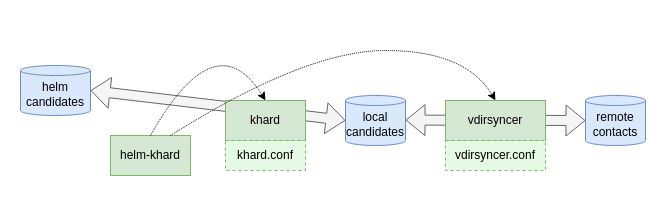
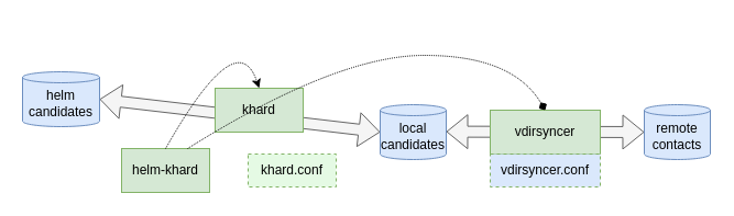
  <mxCell id="0" />
  <mxCell id="1" parent="0" />
  <mxCell id="2" value="" style="shape=flexArrow;endArrow=block;html=1;rounded=0;entryX=0;entryY=0.5;entryDx=0;entryDy=0;entryPerimeter=0;startArrow=block;fillColor=#f5f5f5;strokeColor=#666666;endSize=6;startSize=6;strokeWidth=1;" edge="1" parent="1" target="8"><mxGeometry width="50" height="50" relative="1" as="geometry"><mxPoint x="405" y="119.58" as="sourcePoint" /><mxPoint x="565" y="119.58" as="targetPoint" /></mxGeometry></mxCell>
  <mxCell id="3" value="" style="shape=flexArrow;endArrow=block;html=1;rounded=0;entryX=0;entryY=0.5;entryDx=0;entryDy=0;entryPerimeter=0;startArrow=block;fillColor=#f5f5f5;strokeColor=#666666;exitX=1;exitY=0.5;exitDx=0;exitDy=0;exitPerimeter=0;" edge="1" parent="1" source="11" target="5"><mxGeometry width="50" height="50" relative="1" as="geometry"><mxPoint x="185" y="120" as="sourcePoint" /><mxPoint x="235" y="70" as="targetPoint" /></mxGeometry></mxCell>
  <mxCell id="4" value="helm-khard" style="rounded=0;whiteSpace=wrap;html=1;fillColor=#d5e8d4;strokeColor=#82b366;" vertex="1" parent="1"><mxGeometry x="110" y="135" width="80" height="40" as="geometry" /></mxCell>
  <mxCell id="5" value="local&lt;div&gt;candidates&lt;/div&gt;" style="shape=cylinder3;whiteSpace=wrap;html=1;boundedLbl=1;backgroundOutline=1;size=5;fillColor=#dae8fc;strokeColor=#6c8ebf;" vertex="1" parent="1"><mxGeometry x="345" y="95" width="60" height="50" as="geometry" /></mxCell>
- <mxCell id="6" value="khard" style="rounded=0;whiteSpace=wrap;html=1;fillColor=#d5e8d4;strokeColor=#82b366;" vertex="1" parent="1"><mxGeometry x="225" y="100" width="80" height="40" as="geometry" /></mxCell>
+ <mxCell id="6" value="khard" style="rounded=0;whiteSpace=wrap;html=1;fillColor=#d5e8d4;strokeColor=#82b366;" vertex="1" parent="1"><mxGeometry x="195" y="80" width="80" height="40" as="geometry" /></mxCell>
  <mxCell id="7" value="vdirsyncer" style="rounded=0;whiteSpace=wrap;html=1;fillColor=#d5e8d4;strokeColor=#82b366;" vertex="1" parent="1"><mxGeometry x="445" y="100" width="100" height="40" as="geometry" /></mxCell>
  <mxCell id="8" value="&lt;div&gt;remote&lt;/div&gt;&lt;div&gt;contacts&lt;/div&gt;" style="shape=cylinder3;whiteSpace=wrap;html=1;boundedLbl=1;backgroundOutline=1;size=5;fillColor=#dae8fc;strokeColor=#6c8ebf;" vertex="1" parent="1"><mxGeometry x="585" y="95" width="60" height="50" as="geometry" /></mxCell>
  <mxCell id="9" value="" style="curved=1;endArrow=classic;html=1;rounded=0;entryX=0.5;entryY=0;entryDx=0;entryDy=0;exitX=0.5;exitY=0;exitDx=0;exitDy=0;dashed=1;dashPattern=1 1;" edge="1" parent="1" source="4" target="6"><mxGeometry width="50" height="50" relative="1" as="geometry"><mxPoint x="465" y="230" as="sourcePoint" /><mxPoint x="445" y="180" as="targetPoint" /><Array as="points"><mxPoint x="215" y="20" /></Array></mxGeometry></mxCell>
- <mxCell id="10" value="" style="curved=1;endArrow=classic;html=1;rounded=0;entryX=0.5;entryY=0;entryDx=0;entryDy=0;exitX=0.75;exitY=0;exitDx=0;exitDy=0;dashed=1;dashPattern=1 1;" edge="1" parent="1" source="4" target="7"><mxGeometry width="50" height="50" relative="1" as="geometry"><mxPoint x="155" y="110" as="sourcePoint" /><mxPoint x="275" y="110" as="targetPoint" /><Array as="points"><mxPoint x="305" y="50" /><mxPoint x="465" y="50" /></Array></mxGeometry></mxCell>
+ <mxCell id="10" value="" style="curved=1;endArrow=diamond;html=1;rounded=0;entryX=0.5;entryY=0;entryDx=0;entryDy=0;exitX=0.75;exitY=0;exitDx=0;exitDy=0;dashed=1;dashPattern=1 1;" edge="1" parent="1" source="4" target="7"><mxGeometry width="50" height="50" relative="1" as="geometry"><mxPoint x="155" y="110" as="sourcePoint" /><mxPoint x="275" y="110" as="targetPoint" /><Array as="points"><mxPoint x="305" y="50" /><mxPoint x="465" y="50" /></Array></mxGeometry></mxCell>
  <mxCell id="11" value="helm&lt;div&gt;candidates&lt;/div&gt;" style="shape=cylinder3;whiteSpace=wrap;html=1;boundedLbl=1;backgroundOutline=1;size=5;fillColor=#dae8fc;strokeColor=#6c8ebf;" vertex="1" parent="1"><mxGeometry x="20" y="65" width="70" height="50" as="geometry" /></mxCell>
  <mxCell id="12" value="khard.conf" style="rounded=0;whiteSpace=wrap;html=1;fillColor=#E5FAE4;strokeColor=#82b366;dashed=1;" vertex="1" parent="1"><mxGeometry x="225" y="140" width="80" height="30" as="geometry" /></mxCell>
- <mxCell id="13" value="vdirsyncer.conf" style="rounded=0;whiteSpace=wrap;html=1;fillColor=#E5FAE4;strokeColor=#82b366;dashed=1;" vertex="1" parent="1"><mxGeometry x="445" y="140" width="100" height="30" as="geometry" /></mxCell>
+ <mxCell id="13" value="vdirsyncer.conf" style="rounded=0;whiteSpace=wrap;html=1;fillColor=#dae8fc;strokeColor=#82b366;dashed=1;" vertex="1" parent="1"><mxGeometry x="445" y="140" width="100" height="30" as="geometry" /></mxCell>
